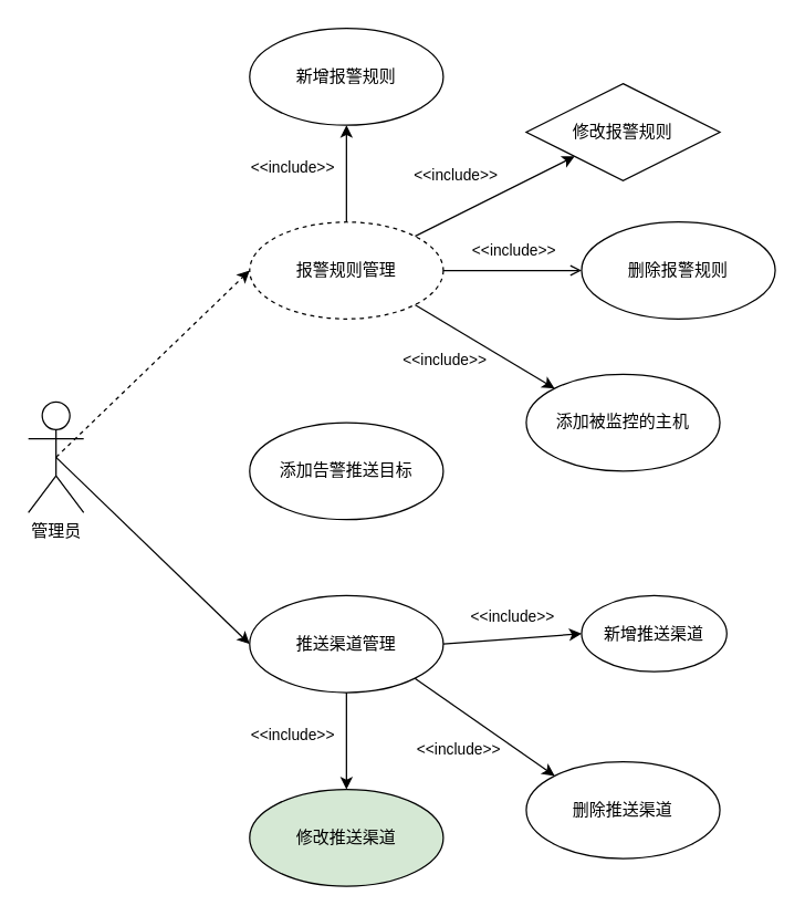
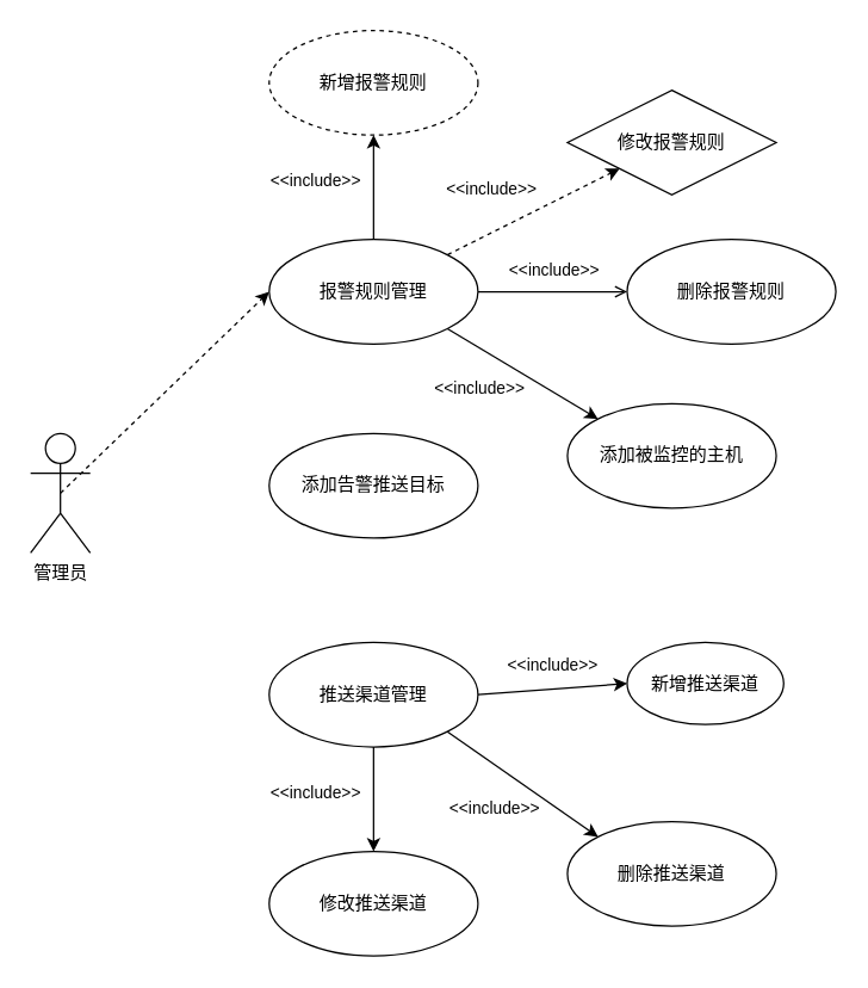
  <mxCell id="0" />
  <mxCell id="1" parent="0" />
- <mxCell id="2" style="rounded=0;orthogonalLoop=1;jettySize=auto;html=1;exitX=0.5;exitY=0.5;exitDx=0;exitDy=0;exitPerimeter=0;entryX=0;entryY=0.5;entryDx=0;entryDy=0;" parent="1" source="4" target="20" edge="1"><mxGeometry relative="1" as="geometry" /></mxCell>
  <mxCell id="3" style="edgeStyle=none;rounded=0;orthogonalLoop=1;jettySize=auto;html=1;exitX=0.5;exitY=0.5;exitDx=0;exitDy=0;exitPerimeter=0;entryX=0;entryY=0.5;entryDx=0;entryDy=0;dashed=1;" parent="1" source="4" target="13" edge="1"><mxGeometry relative="1" as="geometry" /></mxCell>
  <mxCell id="4" value="管理员" style="shape=umlActor;verticalLabelPosition=bottom;labelBackgroundColor=#ffffff;verticalAlign=top;html=1;" parent="1" vertex="1"><mxGeometry x="20" y="290" width="40" height="80" as="geometry" /></mxCell>
  <mxCell id="5" style="edgeStyle=none;rounded=0;orthogonalLoop=1;jettySize=auto;html=1;exitX=0.5;exitY=0;exitDx=0;exitDy=0;entryX=0.5;entryY=1;entryDx=0;entryDy=0;" parent="1" source="13" target="21" edge="1"><mxGeometry relative="1" as="geometry" /></mxCell>
  <mxCell id="6" value="&amp;lt;&amp;lt;include&amp;gt;&amp;gt;" style="edgeLabel;html=1;align=center;verticalAlign=middle;resizable=0;points=[];" vertex="1" connectable="0" parent="5"><mxGeometry x="0.4" relative="1" as="geometry"><mxPoint x="-40" y="9" as="offset" /></mxGeometry></mxCell>
- <mxCell id="7" style="edgeStyle=none;rounded=0;orthogonalLoop=1;jettySize=auto;html=1;exitX=1;exitY=0;exitDx=0;exitDy=0;entryX=0;entryY=1;entryDx=0;entryDy=0;" parent="1" source="13" target="22" edge="1"><mxGeometry relative="1" as="geometry" /></mxCell>
+ <mxCell id="7" style="edgeStyle=none;rounded=0;orthogonalLoop=1;jettySize=auto;html=1;exitX=1;exitY=0;exitDx=0;exitDy=0;entryX=0;entryY=1;entryDx=0;entryDy=0;dashed=1;" parent="1" source="13" target="22" edge="1"><mxGeometry relative="1" as="geometry" /></mxCell>
  <mxCell id="8" value="&amp;lt;&amp;lt;include&amp;gt;&amp;gt;" style="edgeLabel;html=1;align=center;verticalAlign=middle;resizable=0;points=[];" vertex="1" connectable="0" parent="7"><mxGeometry x="0.269" y="1" relative="1" as="geometry"><mxPoint x="-43.45" y="-7.16" as="offset" /></mxGeometry></mxCell>
  <mxCell id="9" style="edgeStyle=none;rounded=0;orthogonalLoop=1;jettySize=auto;html=1;exitX=1;exitY=0.5;exitDx=0;exitDy=0;entryX=0;entryY=0.5;entryDx=0;entryDy=0;endArrow=open;" parent="1" source="13" target="23" edge="1"><mxGeometry relative="1" as="geometry" /></mxCell>
  <mxCell id="10" value="&amp;lt;&amp;lt;include&amp;gt;&amp;gt;" style="edgeLabel;html=1;align=center;verticalAlign=middle;resizable=0;points=[];" vertex="1" connectable="0" parent="9"><mxGeometry x="-0.4" y="-3" relative="1" as="geometry"><mxPoint x="20" y="-18" as="offset" /></mxGeometry></mxCell>
  <mxCell id="11" style="edgeStyle=none;rounded=0;orthogonalLoop=1;jettySize=auto;html=1;exitX=1;exitY=1;exitDx=0;exitDy=0;entryX=0;entryY=0;entryDx=0;entryDy=0;" parent="1" source="13" target="27" edge="1"><mxGeometry relative="1" as="geometry" /></mxCell>
  <mxCell id="12" value="&amp;lt;&amp;lt;include&amp;gt;&amp;gt;" style="edgeLabel;html=1;align=center;verticalAlign=middle;resizable=0;points=[];" vertex="1" connectable="0" parent="11"><mxGeometry x="0.213" y="1" relative="1" as="geometry"><mxPoint x="-40.92" y="4.62" as="offset" /></mxGeometry></mxCell>
- <mxCell id="13" value="报警规则管理" style="ellipse;whiteSpace=wrap;html=1;dashed=1;" parent="1" vertex="1"><mxGeometry x="180" y="160" width="140" height="70" as="geometry" /></mxCell>
+ <mxCell id="13" value="报警规则管理" style="ellipse;whiteSpace=wrap;html=1;" parent="1" vertex="1"><mxGeometry x="180" y="160" width="140" height="70" as="geometry" /></mxCell>
  <mxCell id="14" style="edgeStyle=none;rounded=0;orthogonalLoop=1;jettySize=auto;html=1;exitX=1;exitY=0.5;exitDx=0;exitDy=0;entryX=0;entryY=0.5;entryDx=0;entryDy=0;" parent="1" source="20" target="25" edge="1"><mxGeometry relative="1" as="geometry" /></mxCell>
  <mxCell id="15" value="&amp;lt;&amp;lt;include&amp;gt;&amp;gt;" style="edgeLabel;html=1;align=center;verticalAlign=middle;resizable=0;points=[];" vertex="1" connectable="0" parent="14"><mxGeometry x="0.36" y="3" relative="1" as="geometry"><mxPoint x="-18" y="-12" as="offset" /></mxGeometry></mxCell>
  <mxCell id="16" style="edgeStyle=none;rounded=0;orthogonalLoop=1;jettySize=auto;html=1;exitX=1;exitY=1;exitDx=0;exitDy=0;entryX=0;entryY=0;entryDx=0;entryDy=0;" parent="1" source="20" target="26" edge="1"><mxGeometry relative="1" as="geometry" /></mxCell>
  <mxCell id="17" value="&amp;lt;&amp;lt;include&amp;gt;&amp;gt;" style="edgeLabel;html=1;align=center;verticalAlign=middle;resizable=0;points=[];" vertex="1" connectable="0" parent="16"><mxGeometry x="-0.217" y="2" relative="1" as="geometry"><mxPoint x="-10" y="24.42" as="offset" /></mxGeometry></mxCell>
  <mxCell id="18" style="edgeStyle=none;rounded=0;orthogonalLoop=1;jettySize=auto;html=1;exitX=0.5;exitY=1;exitDx=0;exitDy=0;entryX=0.5;entryY=0;entryDx=0;entryDy=0;" parent="1" source="20" target="24" edge="1"><mxGeometry relative="1" as="geometry" /></mxCell>
  <mxCell id="19" value="&amp;lt;&amp;lt;include&amp;gt;&amp;gt;" style="edgeLabel;html=1;align=center;verticalAlign=middle;resizable=0;points=[];" vertex="1" connectable="0" parent="18"><mxGeometry x="-0.4" y="-1" relative="1" as="geometry"><mxPoint x="-39" y="9" as="offset" /></mxGeometry></mxCell>
  <mxCell id="20" value="推送渠道管理" style="ellipse;whiteSpace=wrap;html=1;" parent="1" vertex="1"><mxGeometry x="180" y="430" width="140" height="70" as="geometry" /></mxCell>
- <mxCell id="21" value="新增报警规则" style="ellipse;whiteSpace=wrap;html=1;" parent="1" vertex="1"><mxGeometry x="180" y="20" width="140" height="70" as="geometry" /></mxCell>
+ <mxCell id="21" value="新增报警规则" style="ellipse;whiteSpace=wrap;html=1;dashed=1;" parent="1" vertex="1"><mxGeometry x="180" y="20" width="140" height="70" as="geometry" /></mxCell>
  <mxCell id="22" value="修改报警规则" style="rhombus;whiteSpace=wrap;html=1;" parent="1" vertex="1"><mxGeometry x="380" y="60" width="140" height="70" as="geometry" /></mxCell>
  <mxCell id="23" value="删除报警规则" style="ellipse;whiteSpace=wrap;html=1;" parent="1" vertex="1"><mxGeometry x="420" y="160" width="140" height="70" as="geometry" /></mxCell>
- <mxCell id="24" value="修改推送渠道" style="ellipse;whiteSpace=wrap;html=1;fillColor=#d5e8d4;" parent="1" vertex="1"><mxGeometry x="180" y="570" width="140" height="70" as="geometry" /></mxCell>
+ <mxCell id="24" value="修改推送渠道" style="ellipse;whiteSpace=wrap;html=1;" parent="1" vertex="1"><mxGeometry x="180" y="570" width="140" height="70" as="geometry" /></mxCell>
  <mxCell id="25" value="新增推送渠道" style="ellipse;whiteSpace=wrap;html=1;" parent="1" vertex="1"><mxGeometry x="420" y="430" width="105" height="55" as="geometry" /></mxCell>
  <mxCell id="26" value="删除推送渠道" style="ellipse;whiteSpace=wrap;html=1;" parent="1" vertex="1"><mxGeometry x="380" y="550" width="140" height="70" as="geometry" /></mxCell>
  <mxCell id="27" value="添加被监控的主机" style="ellipse;whiteSpace=wrap;html=1;" parent="1" vertex="1"><mxGeometry x="380" y="270" width="140" height="70" as="geometry" /></mxCell>
- <mxCell id="28" value="添加告警推送目标" style="ellipse;whiteSpace=wrap;html=1;" parent="1" vertex="1"><mxGeometry x="180" y="305" width="140" height="70" as="geometry" /></mxCell>
+ <mxCell id="28" value="添加告警推送目标" style="ellipse;whiteSpace=wrap;html=1;" parent="1" vertex="1"><mxGeometry x="180" y="290" width="140" height="70" as="geometry" /></mxCell>
